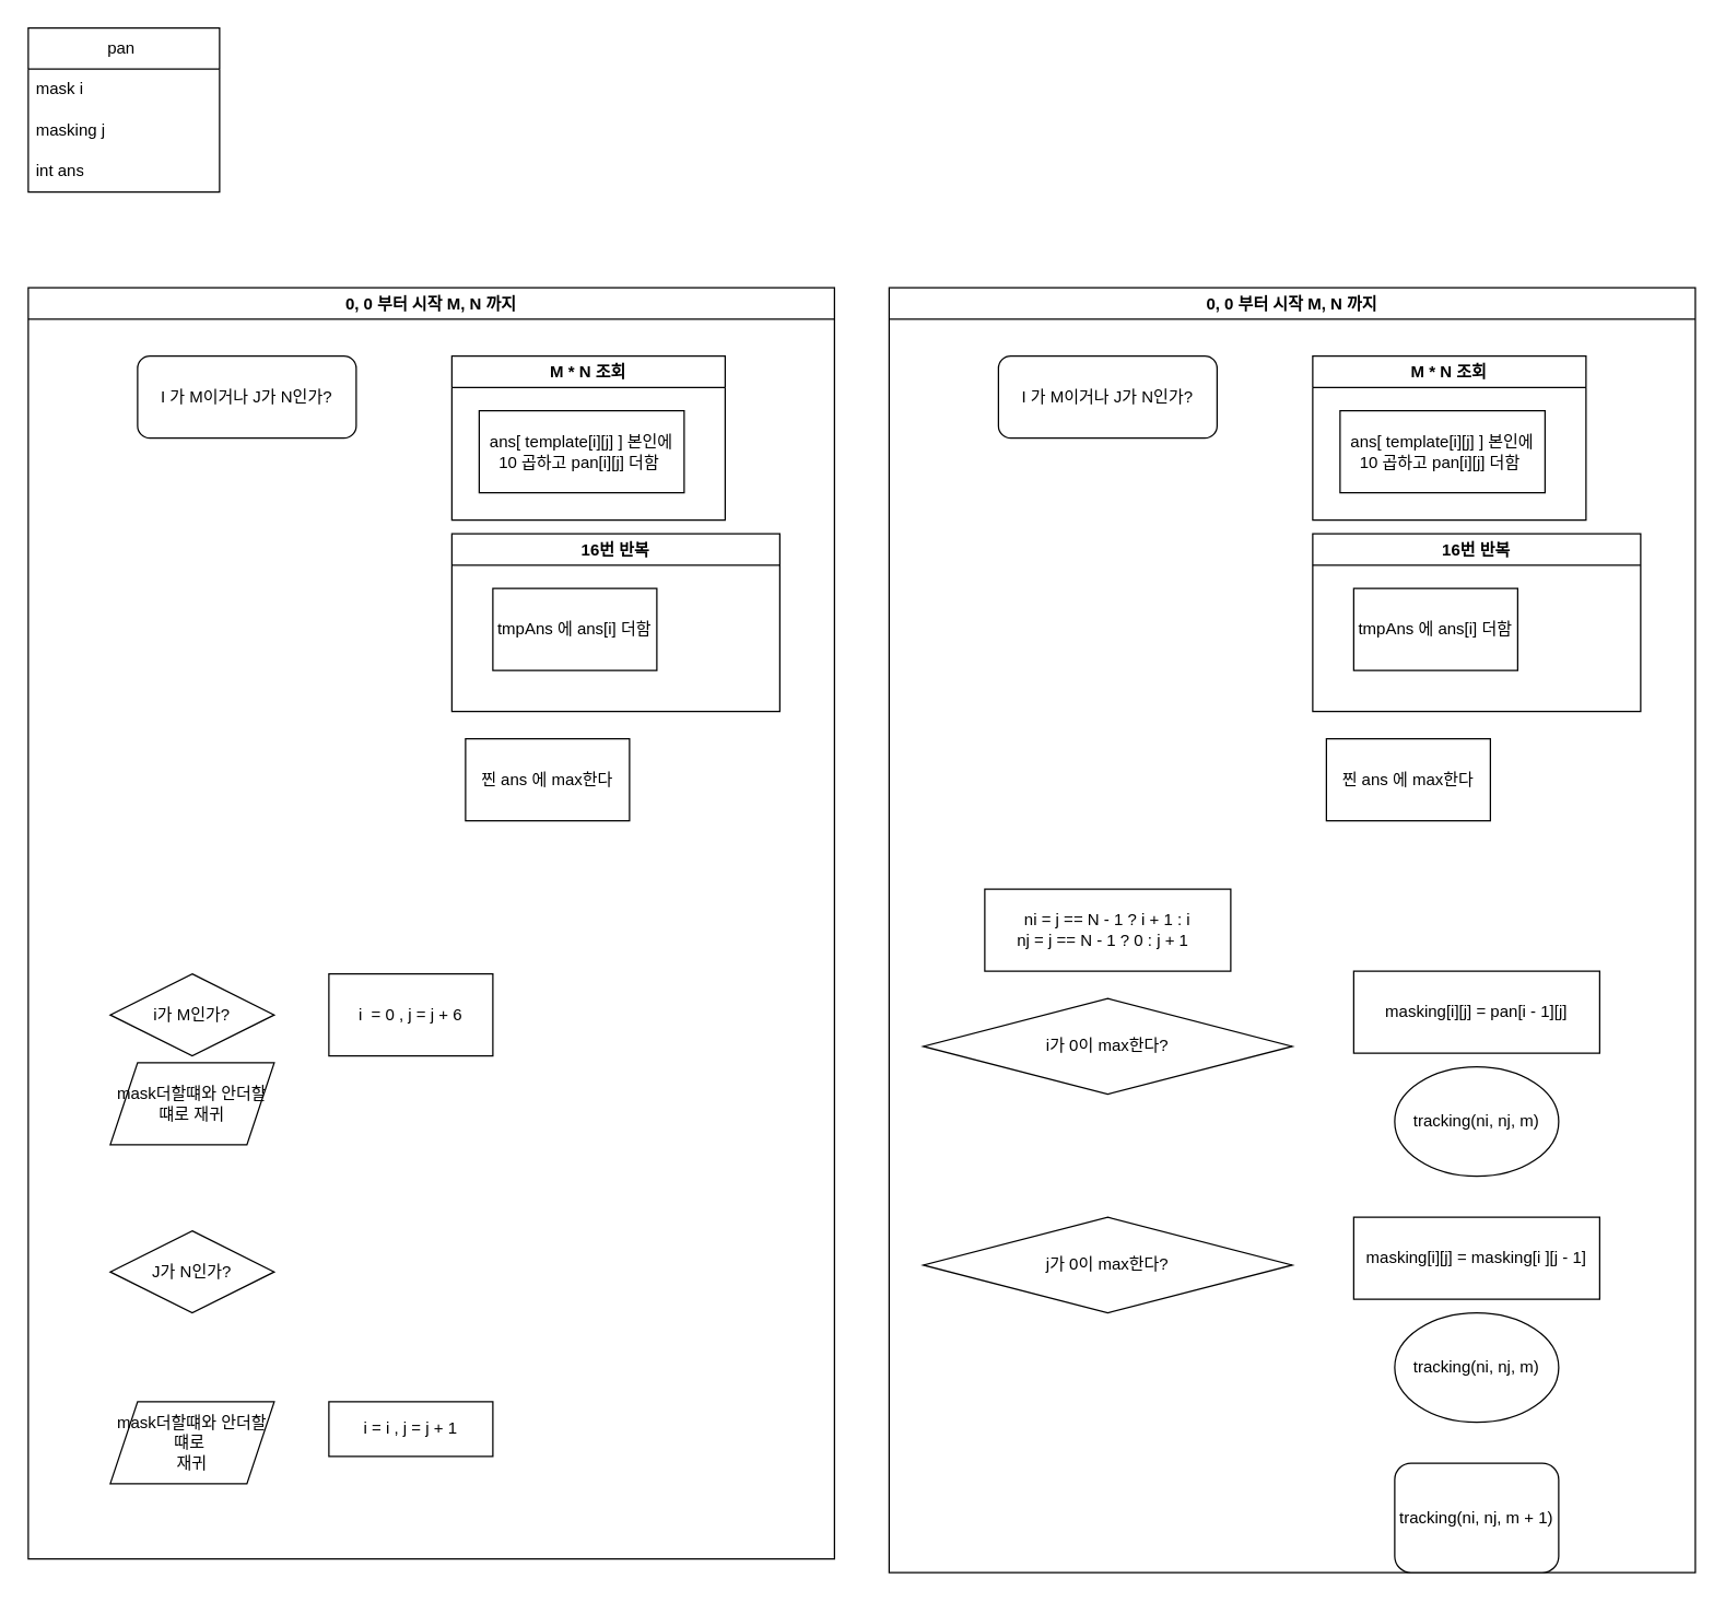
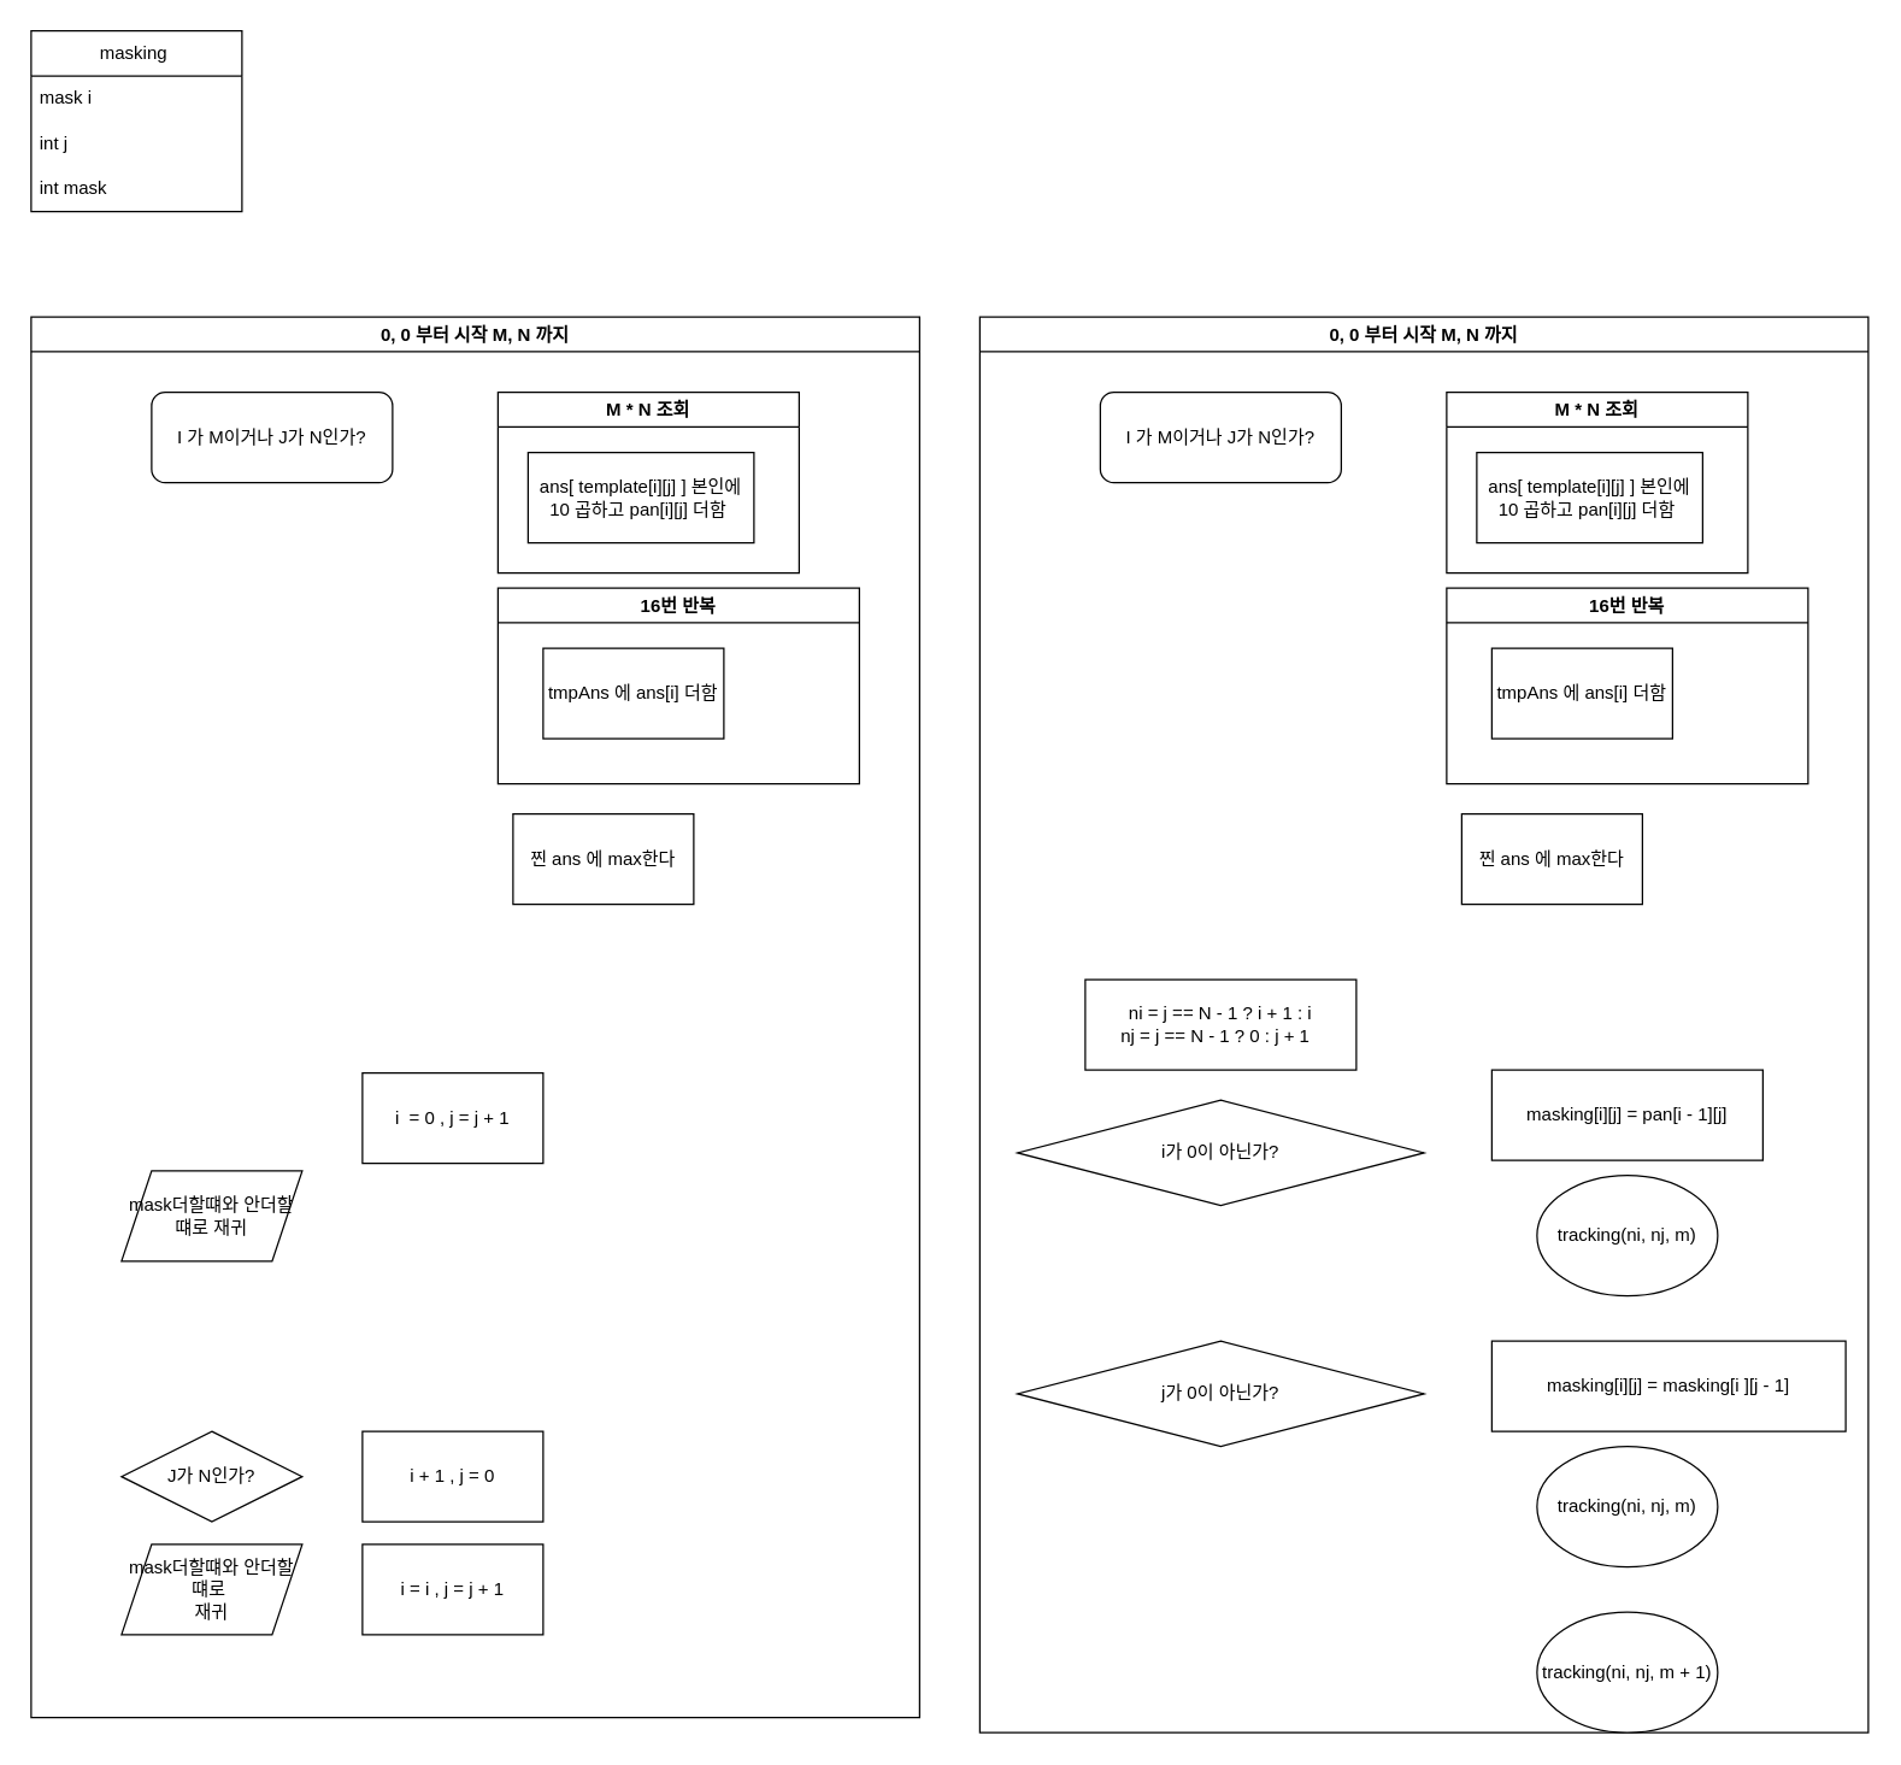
  <mxCell id="0" />
  <mxCell id="1" parent="0" />
  <mxCell id="2" value="0, 0 부터 시작 M, N 까지" style="swimlane;whiteSpace=wrap;html=1;" vertex="1" parent="1"><mxGeometry x="20" y="210" width="590" height="930" as="geometry" /></mxCell>
- <mxCell id="3" value="i가 M인가?" style="rounded=0;whiteSpace=wrap;html=1;shape=rhombus;perimeter=rhombusPerimeter;" vertex="1" parent="2"><mxGeometry x="60" y="502" width="120" height="60" as="geometry" /></mxCell>
- <mxCell id="4" value="J가 N인가?" style="rounded=0;whiteSpace=wrap;html=1;shape=rhombus;perimeter=rhombusPerimeter;" vertex="1" parent="2"><mxGeometry x="60" y="690" width="120" height="60" as="geometry" /></mxCell>
- <mxCell id="6" value="i&amp;nbsp; = 0 , j = j + 6" style="rounded=0;whiteSpace=wrap;html=1;" vertex="1" parent="2"><mxGeometry x="220" y="502" width="120" height="60" as="geometry" /></mxCell>
- <mxCell id="7" value="i = i , j = j + 1" style="rounded=0;whiteSpace=wrap;html=1;" vertex="1" parent="2"><mxGeometry x="220" y="815" width="120" height="40" as="geometry" /></mxCell>
+ <mxCell id="4" value="J가 N인가?" style="rounded=0;whiteSpace=wrap;html=1;shape=rhombus;perimeter=rhombusPerimeter;" vertex="1" parent="2"><mxGeometry x="60" y="740" width="120" height="60" as="geometry" /></mxCell>
+ <mxCell id="5" value="i + 1 , j = 0" style="rounded=0;whiteSpace=wrap;html=1;" vertex="1" parent="2"><mxGeometry x="220" y="740" width="120" height="60" as="geometry" /></mxCell>
+ <mxCell id="6" value="i&amp;nbsp; = 0 , j = j + 1" style="rounded=0;whiteSpace=wrap;html=1;" vertex="1" parent="2"><mxGeometry x="220" y="502" width="120" height="60" as="geometry" /></mxCell>
+ <mxCell id="7" value="i = i , j = j + 1" style="rounded=0;whiteSpace=wrap;html=1;" vertex="1" parent="2"><mxGeometry x="220" y="815" width="120" height="60" as="geometry" /></mxCell>
  <mxCell id="8" value="mask더할떄와 안더할떄로 재귀" style="shape=parallelogram;perimeter=parallelogramPerimeter;whiteSpace=wrap;html=1;fixedSize=1;" vertex="1" parent="2"><mxGeometry x="60" y="567" width="120" height="60" as="geometry" /></mxCell>
  <mxCell id="9" value="mask더할떄와 안더할떄로&amp;nbsp;&lt;br&gt;재귀" style="shape=parallelogram;perimeter=parallelogramPerimeter;whiteSpace=wrap;html=1;fixedSize=1;" vertex="1" parent="2"><mxGeometry x="60" y="815" width="120" height="60" as="geometry" /></mxCell>
  <mxCell id="10" value="I 가 M이거나 J가 N인가?" style="rounded=1;whiteSpace=wrap;html=1;" vertex="1" parent="2"><mxGeometry x="80" y="50" width="160" height="60" as="geometry" /></mxCell>
  <mxCell id="11" value="M * N 조회" style="swimlane;whiteSpace=wrap;html=1;" vertex="1" parent="2"><mxGeometry x="310" y="50" width="200" height="120" as="geometry" /></mxCell>
  <mxCell id="12" value="ans[ template[i][j] ] 본인에 10 곱하고 pan[i][j] 더함&amp;nbsp;" style="rounded=0;whiteSpace=wrap;html=1;" vertex="1" parent="11"><mxGeometry x="20" y="40" width="150" height="60" as="geometry" /></mxCell>
  <mxCell id="13" value="16번 반복" style="swimlane;whiteSpace=wrap;html=1;" vertex="1" parent="2"><mxGeometry x="310" y="180" width="240" height="130" as="geometry" /></mxCell>
  <mxCell id="14" value="tmpAns 에 ans[i] 더함" style="rounded=0;whiteSpace=wrap;html=1;" vertex="1" parent="13"><mxGeometry x="30" y="40" width="120" height="60" as="geometry" /></mxCell>
  <mxCell id="15" value="찐 ans 에 max한다" style="rounded=0;whiteSpace=wrap;html=1;" vertex="1" parent="2"><mxGeometry x="320" y="330" width="120" height="60" as="geometry" /></mxCell>
- <mxCell id="16" value="pan&amp;nbsp;" style="swimlane;fontStyle=0;childLayout=stackLayout;horizontal=1;startSize=30;horizontalStack=0;resizeParent=1;resizeParentMax=0;resizeLast=0;collapsible=1;marginBottom=0;whiteSpace=wrap;html=1;" vertex="1" parent="1"><mxGeometry x="20" y="20" width="140" height="120" as="geometry" /></mxCell>
+ <mxCell id="16" value="masking&amp;nbsp;" style="swimlane;fontStyle=0;childLayout=stackLayout;horizontal=1;startSize=30;horizontalStack=0;resizeParent=1;resizeParentMax=0;resizeLast=0;collapsible=1;marginBottom=0;whiteSpace=wrap;html=1;" vertex="1" parent="1"><mxGeometry x="20" y="20" width="140" height="120" as="geometry" /></mxCell>
  <mxCell id="17" value="mask i" style="text;strokeColor=none;fillColor=none;align=left;verticalAlign=middle;spacingLeft=4;spacingRight=4;overflow=hidden;points=[[0,0.5],[1,0.5]];portConstraint=eastwest;rotatable=0;whiteSpace=wrap;html=1;" vertex="1" parent="16"><mxGeometry y="30" width="140" height="30" as="geometry" /></mxCell>
- <mxCell id="18" value="masking j" style="text;strokeColor=none;fillColor=none;align=left;verticalAlign=middle;spacingLeft=4;spacingRight=4;overflow=hidden;points=[[0,0.5],[1,0.5]];portConstraint=eastwest;rotatable=0;whiteSpace=wrap;html=1;" vertex="1" parent="16"><mxGeometry y="60" width="140" height="30" as="geometry" /></mxCell>
- <mxCell id="19" value="int ans" style="text;strokeColor=none;fillColor=none;align=left;verticalAlign=middle;spacingLeft=4;spacingRight=4;overflow=hidden;points=[[0,0.5],[1,0.5]];portConstraint=eastwest;rotatable=0;whiteSpace=wrap;html=1;" vertex="1" parent="16"><mxGeometry y="90" width="140" height="30" as="geometry" /></mxCell>
+ <mxCell id="18" value="int j" style="text;strokeColor=none;fillColor=none;align=left;verticalAlign=middle;spacingLeft=4;spacingRight=4;overflow=hidden;points=[[0,0.5],[1,0.5]];portConstraint=eastwest;rotatable=0;whiteSpace=wrap;html=1;" vertex="1" parent="16"><mxGeometry y="60" width="140" height="30" as="geometry" /></mxCell>
+ <mxCell id="19" value="int mask" style="text;strokeColor=none;fillColor=none;align=left;verticalAlign=middle;spacingLeft=4;spacingRight=4;overflow=hidden;points=[[0,0.5],[1,0.5]];portConstraint=eastwest;rotatable=0;whiteSpace=wrap;html=1;" vertex="1" parent="16"><mxGeometry y="90" width="140" height="30" as="geometry" /></mxCell>
  <mxCell id="20" value="0, 0 부터 시작 M, N 까지" style="swimlane;whiteSpace=wrap;html=1;" vertex="1" parent="1"><mxGeometry x="650" y="210" width="590" height="940" as="geometry" /></mxCell>
  <mxCell id="21" value="I 가 M이거나 J가 N인가?" style="rounded=1;whiteSpace=wrap;html=1;" vertex="1" parent="20"><mxGeometry x="80" y="50" width="160" height="60" as="geometry" /></mxCell>
  <mxCell id="22" value="M * N 조회" style="swimlane;whiteSpace=wrap;html=1;" vertex="1" parent="20"><mxGeometry x="310" y="50" width="200" height="120" as="geometry" /></mxCell>
  <mxCell id="23" value="ans[ template[i][j] ] 본인에 10 곱하고 pan[i][j] 더함&amp;nbsp;" style="rounded=0;whiteSpace=wrap;html=1;" vertex="1" parent="22"><mxGeometry x="20" y="40" width="150" height="60" as="geometry" /></mxCell>
  <mxCell id="24" value="16번 반복" style="swimlane;whiteSpace=wrap;html=1;" vertex="1" parent="20"><mxGeometry x="310" y="180" width="240" height="130" as="geometry" /></mxCell>
  <mxCell id="25" value="tmpAns 에 ans[i] 더함" style="rounded=0;whiteSpace=wrap;html=1;" vertex="1" parent="24"><mxGeometry x="30" y="40" width="120" height="60" as="geometry" /></mxCell>
  <mxCell id="26" value="찐 ans 에 max한다" style="rounded=0;whiteSpace=wrap;html=1;" vertex="1" parent="20"><mxGeometry x="320" y="330" width="120" height="60" as="geometry" /></mxCell>
- <mxCell id="27" value="i가 0이 max한다?" style="rhombus;whiteSpace=wrap;html=1;" vertex="1" parent="20"><mxGeometry x="25" y="520" width="270" height="70" as="geometry" /></mxCell>
+ <mxCell id="27" value="i가 0이 아닌가?" style="rhombus;whiteSpace=wrap;html=1;" vertex="1" parent="20"><mxGeometry x="25" y="520" width="270" height="70" as="geometry" /></mxCell>
  <mxCell id="28" value="ni = j == N - 1 ? i + 1 : i&lt;br&gt;nj = j == N - 1 ? 0 : j + 1&amp;nbsp;&amp;nbsp;" style="rounded=0;whiteSpace=wrap;html=1;" vertex="1" parent="20"><mxGeometry x="70" y="440" width="180" height="60" as="geometry" /></mxCell>
  <mxCell id="29" value="tracking(ni, nj, m)" style="ellipse;whiteSpace=wrap;html=1;" vertex="1" parent="20"><mxGeometry x="370" y="570" width="120" height="80" as="geometry" /></mxCell>
  <mxCell id="30" value="masking[i][j] = pan[i - 1][j]" style="rounded=0;whiteSpace=wrap;html=1;" vertex="1" parent="20"><mxGeometry x="340" y="500" width="180" height="60" as="geometry" /></mxCell>
- <mxCell id="31" value="j가 0이 max한다?" style="rhombus;whiteSpace=wrap;html=1;" vertex="1" parent="20"><mxGeometry x="25" y="680" width="270" height="70" as="geometry" /></mxCell>
+ <mxCell id="31" value="j가 0이 아닌가?" style="rhombus;whiteSpace=wrap;html=1;" vertex="1" parent="20"><mxGeometry x="25" y="680" width="270" height="70" as="geometry" /></mxCell>
  <mxCell id="32" value="tracking(ni, nj, m)" style="ellipse;whiteSpace=wrap;html=1;" vertex="1" parent="20"><mxGeometry x="370" y="750" width="120" height="80" as="geometry" /></mxCell>
- <mxCell id="33" value="masking[i][j] = masking[i ][j - 1]" style="rounded=0;whiteSpace=wrap;html=1;" vertex="1" parent="20"><mxGeometry x="340" y="680" width="180" height="60" as="geometry" /></mxCell>
- <mxCell id="34" value="tracking(ni, nj, m + 1)" style="whiteSpace=wrap;html=1;rounded=1;" vertex="1" parent="20"><mxGeometry x="370" y="860" width="120" height="80" as="geometry" /></mxCell>
+ <mxCell id="33" value="masking[i][j] = masking[i ][j - 1]" style="rounded=0;whiteSpace=wrap;html=1;" vertex="1" parent="20"><mxGeometry x="340" y="680" width="235" height="60" as="geometry" /></mxCell>
+ <mxCell id="34" value="tracking(ni, nj, m + 1)" style="ellipse;whiteSpace=wrap;html=1;" vertex="1" parent="20"><mxGeometry x="370" y="860" width="120" height="80" as="geometry" /></mxCell>
